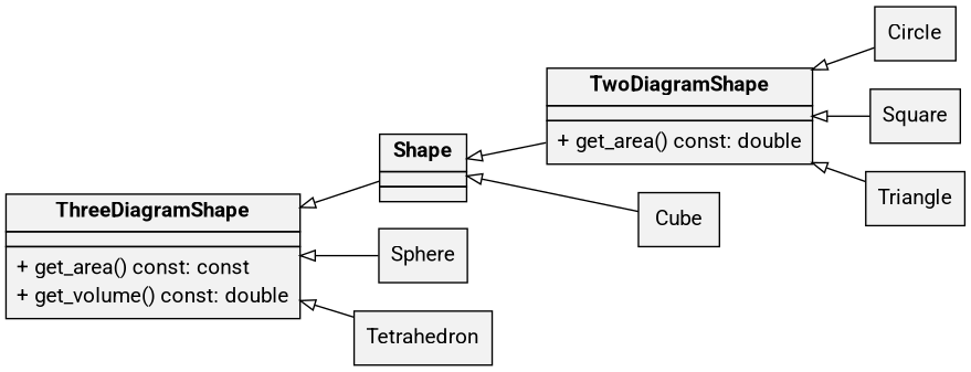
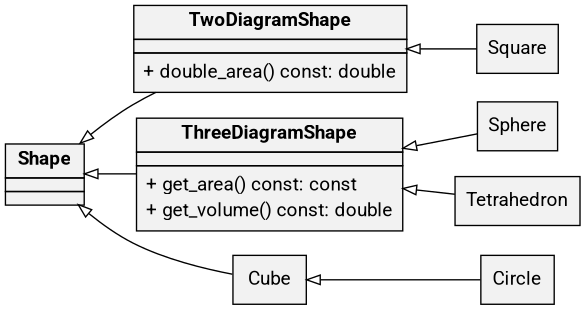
  digraph {
    fontname=Roboto
    rankdir=LR
    node [fillcolor=gray95 fontname=Roboto shape=record style=filled]
    edge [arrowtail=empty dir=back fontname=Roboto]
    n1 [label=<<table border="0" cellborder="1" cellspacing="0" cellpadding="4">     <tr> <td> <b>Shape</b> </td> </tr>     <tr> <td></td> </tr>     <tr> <td></td> </tr>     </table>> shape=plain]
-   n2 [label=<<table border="0" cellborder="1" cellspacing="0" cellpadding="4">     <tr> <td> <b>TwoDiagramShape</b> </td> </tr>     <tr> <td></td> </tr>     <tr> <td>     <table border="0" cellborder="0" cellspacing="0" >     <tr> <td align="left" >+ get_area() const: double</td> </tr>     </table>     </td> </tr>     </table>> shape=plain]
+   n2 [label=<<table border="0" cellborder="1" cellspacing="0" cellpadding="4">     <tr> <td> <b>TwoDiagramShape</b> </td> </tr>     <tr> <td></td> </tr>     <tr> <td>     <table border="0" cellborder="0" cellspacing="0" >     <tr> <td align="left" >+ double_area() const: double</td> </tr>     </table>     </td> </tr>     </table>> shape=plain]
    n3 [label=<<table border="0" cellborder="1" cellspacing="0" cellpadding="4">     <tr> <td> <b>ThreeDiagramShape</b> </td> </tr>     <tr> <td></td> </tr>     <tr> <td>     <table border="0" cellborder="0" cellspacing="0" >     <tr> <td align="left" >+ get_area() const: const</td> </tr>     <tr> <td align="left" >+ get_volume() const: double</td> </tr>     </table>     </td> </tr>     </table>> shape=plain]
    Cube
    Circle
    Square
-   Triangle
    Sphere
    Tetrahedron
    n1 -> n2
-   n3 -> n1
+   n1 -> n3
    n1 -> Cube
-   n2 -> Circle
+   Cube -> Circle
    n2 -> Square
-   n2 -> Triangle
    n3 -> Sphere
    n3 -> Tetrahedron
  }
